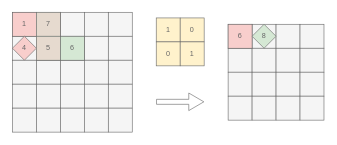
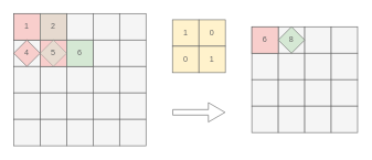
  <mxCell id="0" />
  <mxCell id="1" parent="0" />
  <mxCell id="2" value="" style="whiteSpace=wrap;html=1;aspect=fixed;fillColor=#f5f5f5;fontColor=#666666;strokeColor=#666666;" vertex="1" parent="1"><mxGeometry x="20" y="20" width="40" height="40" as="geometry" /></mxCell>
  <mxCell id="3" value="" style="whiteSpace=wrap;html=1;aspect=fixed;fillColor=#f5f5f5;fontColor=#666666;strokeColor=#666666;" vertex="1" parent="1"><mxGeometry x="60" y="20" width="40" height="40" as="geometry" /></mxCell>
  <mxCell id="4" value="" style="whiteSpace=wrap;html=1;aspect=fixed;fillColor=#f5f5f5;fontColor=#666666;strokeColor=#666666;" vertex="1" parent="1"><mxGeometry x="100" y="20" width="40" height="40" as="geometry" /></mxCell>
  <mxCell id="5" value="" style="whiteSpace=wrap;html=1;aspect=fixed;fillColor=#f5f5f5;fontColor=#666666;strokeColor=#666666;" vertex="1" parent="1"><mxGeometry x="140" y="20" width="40" height="40" as="geometry" /></mxCell>
  <mxCell id="6" value="" style="whiteSpace=wrap;html=1;aspect=fixed;fillColor=#f5f5f5;fontColor=#666666;strokeColor=#666666;" vertex="1" parent="1"><mxGeometry x="180" y="20" width="40" height="40" as="geometry" /></mxCell>
  <mxCell id="7" value="" style="whiteSpace=wrap;html=1;aspect=fixed;fillColor=#f5f5f5;fontColor=#666666;strokeColor=#666666;" vertex="1" parent="1"><mxGeometry x="20" y="60" width="40" height="40" as="geometry" /></mxCell>
  <mxCell id="8" value="" style="whiteSpace=wrap;html=1;aspect=fixed;fillColor=#f5f5f5;fontColor=#666666;strokeColor=#666666;" vertex="1" parent="1"><mxGeometry x="60" y="60" width="40" height="40" as="geometry" /></mxCell>
  <mxCell id="9" value="" style="whiteSpace=wrap;html=1;aspect=fixed;fillColor=#f5f5f5;fontColor=#666666;strokeColor=#666666;" vertex="1" parent="1"><mxGeometry x="100" y="60" width="40" height="40" as="geometry" /></mxCell>
  <mxCell id="10" value="" style="whiteSpace=wrap;html=1;aspect=fixed;fillColor=#f5f5f5;fontColor=#666666;strokeColor=#666666;" vertex="1" parent="1"><mxGeometry x="140" y="60" width="40" height="40" as="geometry" /></mxCell>
  <mxCell id="11" value="" style="whiteSpace=wrap;html=1;aspect=fixed;fillColor=#f5f5f5;fontColor=#666666;strokeColor=#666666;" vertex="1" parent="1"><mxGeometry x="180" y="60" width="40" height="40" as="geometry" /></mxCell>
  <mxCell id="12" value="" style="whiteSpace=wrap;html=1;aspect=fixed;fillColor=#f5f5f5;fontColor=#666666;strokeColor=#666666;" vertex="1" parent="1"><mxGeometry x="20" y="100" width="40" height="40" as="geometry" /></mxCell>
  <mxCell id="13" value="" style="whiteSpace=wrap;html=1;aspect=fixed;fillColor=#f5f5f5;fontColor=#666666;strokeColor=#666666;" vertex="1" parent="1"><mxGeometry x="60" y="100" width="40" height="40" as="geometry" /></mxCell>
  <mxCell id="14" value="" style="whiteSpace=wrap;html=1;aspect=fixed;fillColor=#f5f5f5;fontColor=#666666;strokeColor=#666666;" vertex="1" parent="1"><mxGeometry x="100" y="100" width="40" height="40" as="geometry" /></mxCell>
  <mxCell id="15" value="" style="whiteSpace=wrap;html=1;aspect=fixed;fillColor=#f5f5f5;fontColor=#666666;strokeColor=#666666;" vertex="1" parent="1"><mxGeometry x="140" y="100" width="40" height="40" as="geometry" /></mxCell>
  <mxCell id="16" value="" style="whiteSpace=wrap;html=1;aspect=fixed;fillColor=#f5f5f5;fontColor=#666666;strokeColor=#666666;" vertex="1" parent="1"><mxGeometry x="180" y="100" width="40" height="40" as="geometry" /></mxCell>
  <mxCell id="17" value="" style="whiteSpace=wrap;html=1;aspect=fixed;fillColor=#f5f5f5;fontColor=#666666;strokeColor=#666666;" vertex="1" parent="1"><mxGeometry x="20" y="140" width="40" height="40" as="geometry" /></mxCell>
  <mxCell id="18" value="" style="whiteSpace=wrap;html=1;aspect=fixed;fillColor=#f5f5f5;fontColor=#666666;strokeColor=#666666;" vertex="1" parent="1"><mxGeometry x="60" y="140" width="40" height="40" as="geometry" /></mxCell>
  <mxCell id="19" value="" style="whiteSpace=wrap;html=1;aspect=fixed;fillColor=#f5f5f5;fontColor=#666666;strokeColor=#666666;" vertex="1" parent="1"><mxGeometry x="100" y="140" width="40" height="40" as="geometry" /></mxCell>
  <mxCell id="20" value="" style="whiteSpace=wrap;html=1;aspect=fixed;fillColor=#f5f5f5;fontColor=#666666;strokeColor=#666666;" vertex="1" parent="1"><mxGeometry x="140" y="140" width="40" height="40" as="geometry" /></mxCell>
  <mxCell id="21" value="" style="whiteSpace=wrap;html=1;aspect=fixed;fillColor=#f5f5f5;fontColor=#666666;strokeColor=#666666;" vertex="1" parent="1"><mxGeometry x="180" y="140" width="40" height="40" as="geometry" /></mxCell>
  <mxCell id="22" value="" style="whiteSpace=wrap;html=1;aspect=fixed;fillColor=#f5f5f5;fontColor=#666666;strokeColor=#666666;" vertex="1" parent="1"><mxGeometry x="20" y="180" width="40" height="40" as="geometry" /></mxCell>
  <mxCell id="23" value="" style="whiteSpace=wrap;html=1;aspect=fixed;fillColor=#f5f5f5;fontColor=#666666;strokeColor=#666666;" vertex="1" parent="1"><mxGeometry x="60" y="180" width="40" height="40" as="geometry" /></mxCell>
  <mxCell id="24" value="" style="whiteSpace=wrap;html=1;aspect=fixed;fillColor=#f5f5f5;fontColor=#666666;strokeColor=#666666;" vertex="1" parent="1"><mxGeometry x="100" y="180" width="40" height="40" as="geometry" /></mxCell>
  <mxCell id="25" value="" style="whiteSpace=wrap;html=1;aspect=fixed;fillColor=#f5f5f5;fontColor=#666666;strokeColor=#666666;" vertex="1" parent="1"><mxGeometry x="140" y="180" width="40" height="40" as="geometry" /></mxCell>
  <mxCell id="26" value="" style="whiteSpace=wrap;html=1;aspect=fixed;fillColor=#f5f5f5;fontColor=#666666;strokeColor=#666666;" vertex="1" parent="1"><mxGeometry x="180" y="180" width="40" height="40" as="geometry" /></mxCell>
  <mxCell id="27" value="1" style="whiteSpace=wrap;html=1;aspect=fixed;fillColor=#f8cecc;strokeColor=#666666;fontColor=#666666;" vertex="1" parent="1"><mxGeometry x="20" y="20" width="40" height="40" as="geometry" /></mxCell>
  <mxCell id="28" value="" style="whiteSpace=wrap;html=1;aspect=fixed;fillColor=#f8cecc;strokeColor=#666666;fontColor=#666666;" vertex="1" parent="1"><mxGeometry x="60" y="20" width="40" height="40" as="geometry" /></mxCell>
  <mxCell id="29" value="4" style="rhombus;whiteSpace=wrap;html=1;aspect=fixed;fillColor=#f8cecc;strokeColor=#666666;fontColor=#666666;" vertex="1" parent="1"><mxGeometry x="20" y="60" width="40" height="40" as="geometry" /></mxCell>
  <mxCell id="30" value="" style="whiteSpace=wrap;html=1;aspect=fixed;fillColor=#f8cecc;strokeColor=#666666;fontColor=#666666;" vertex="1" parent="1"><mxGeometry x="60" y="60" width="40" height="40" as="geometry" /></mxCell>
- <mxCell id="31" value="7" style="whiteSpace=wrap;html=1;aspect=fixed;fillColor=#d5e8d4;strokeColor=#666666;opacity=50;fontColor=#666666;" vertex="1" parent="1"><mxGeometry x="60" y="20" width="40" height="40" as="geometry" /></mxCell>
- <mxCell id="32" value="5" style="whiteSpace=wrap;html=1;aspect=fixed;fillColor=#d5e8d4;strokeColor=#666666;opacity=50;fontColor=#666666;" vertex="1" parent="1"><mxGeometry x="60" y="60" width="40" height="40" as="geometry" /></mxCell>
+ <mxCell id="31" value="2" style="whiteSpace=wrap;html=1;aspect=fixed;fillColor=#d5e8d4;strokeColor=#666666;opacity=50;fontColor=#666666;" vertex="1" parent="1"><mxGeometry x="60" y="20" width="40" height="40" as="geometry" /></mxCell>
+ <mxCell id="32" value="5" style="rhombus;whiteSpace=wrap;html=1;aspect=fixed;fillColor=#d5e8d4;strokeColor=#666666;opacity=50;fontColor=#666666;" vertex="1" parent="1"><mxGeometry x="60" y="60" width="40" height="40" as="geometry" /></mxCell>
  <mxCell id="33" value="6" style="whiteSpace=wrap;html=1;aspect=fixed;fillColor=#d5e8d4;strokeColor=#666666;fontColor=#666666;" vertex="1" parent="1"><mxGeometry x="100" y="60" width="40" height="40" as="geometry" /></mxCell>
  <mxCell id="34" value="" style="shape=flexArrow;endArrow=classic;html=1;rounded=0;width=8.333;endSize=8.058;strokeColor=#666666;fontColor=#666666;" edge="1" parent="1"><mxGeometry width="50" height="50" relative="1" as="geometry"><mxPoint x="260" y="169.43" as="sourcePoint" /><mxPoint x="340" y="169.43" as="targetPoint" /></mxGeometry></mxCell>
  <mxCell id="35" value="1" style="whiteSpace=wrap;html=1;aspect=fixed;fillColor=#fff2cc;strokeColor=#666666;fontColor=#666666;" vertex="1" parent="1"><mxGeometry x="260" y="29.43" width="40" height="40" as="geometry" /></mxCell>
  <mxCell id="36" value="0" style="whiteSpace=wrap;html=1;aspect=fixed;fillColor=#fff2cc;strokeColor=#666666;fontColor=#666666;" vertex="1" parent="1"><mxGeometry x="300" y="29.43" width="40" height="40" as="geometry" /></mxCell>
  <mxCell id="37" value="0" style="whiteSpace=wrap;html=1;aspect=fixed;fillColor=#fff2cc;strokeColor=#666666;fontColor=#666666;" vertex="1" parent="1"><mxGeometry x="260" y="69.43" width="40" height="40" as="geometry" /></mxCell>
  <mxCell id="38" value="1" style="whiteSpace=wrap;html=1;aspect=fixed;fillColor=#fff2cc;strokeColor=#666666;fontColor=#666666;" vertex="1" parent="1"><mxGeometry x="300" y="69.43" width="40" height="40" as="geometry" /></mxCell>
  <mxCell id="39" value="" style="whiteSpace=wrap;html=1;aspect=fixed;fillColor=#f5f5f5;fontColor=#666666;strokeColor=#666666;" vertex="1" parent="1"><mxGeometry x="380" y="40" width="40" height="40" as="geometry" /></mxCell>
  <mxCell id="40" value="" style="whiteSpace=wrap;html=1;aspect=fixed;fillColor=#f5f5f5;fontColor=#666666;strokeColor=#666666;" vertex="1" parent="1"><mxGeometry x="420" y="40" width="40" height="40" as="geometry" /></mxCell>
  <mxCell id="41" value="" style="whiteSpace=wrap;html=1;aspect=fixed;fillColor=#f5f5f5;fontColor=#666666;strokeColor=#666666;" vertex="1" parent="1"><mxGeometry x="460" y="40" width="40" height="40" as="geometry" /></mxCell>
  <mxCell id="42" value="" style="whiteSpace=wrap;html=1;aspect=fixed;fillColor=#f5f5f5;fontColor=#666666;strokeColor=#666666;" vertex="1" parent="1"><mxGeometry x="500" y="40" width="40" height="40" as="geometry" /></mxCell>
  <mxCell id="43" value="" style="whiteSpace=wrap;html=1;aspect=fixed;fillColor=#f5f5f5;fontColor=#666666;strokeColor=#666666;" vertex="1" parent="1"><mxGeometry x="380" y="80" width="40" height="40" as="geometry" /></mxCell>
  <mxCell id="44" value="" style="whiteSpace=wrap;html=1;aspect=fixed;fillColor=#f5f5f5;fontColor=#666666;strokeColor=#666666;" vertex="1" parent="1"><mxGeometry x="420" y="80" width="40" height="40" as="geometry" /></mxCell>
  <mxCell id="45" value="" style="whiteSpace=wrap;html=1;aspect=fixed;fillColor=#f5f5f5;fontColor=#666666;strokeColor=#666666;" vertex="1" parent="1"><mxGeometry x="460" y="80" width="40" height="40" as="geometry" /></mxCell>
  <mxCell id="46" value="" style="whiteSpace=wrap;html=1;aspect=fixed;fillColor=#f5f5f5;fontColor=#666666;strokeColor=#666666;" vertex="1" parent="1"><mxGeometry x="500" y="80" width="40" height="40" as="geometry" /></mxCell>
  <mxCell id="47" value="" style="whiteSpace=wrap;html=1;aspect=fixed;fillColor=#f5f5f5;fontColor=#666666;strokeColor=#666666;" vertex="1" parent="1"><mxGeometry x="380" y="120" width="40" height="40" as="geometry" /></mxCell>
  <mxCell id="48" value="" style="whiteSpace=wrap;html=1;aspect=fixed;fillColor=#f5f5f5;fontColor=#666666;strokeColor=#666666;" vertex="1" parent="1"><mxGeometry x="420" y="120" width="40" height="40" as="geometry" /></mxCell>
  <mxCell id="49" value="" style="whiteSpace=wrap;html=1;aspect=fixed;fillColor=#f5f5f5;fontColor=#666666;strokeColor=#666666;" vertex="1" parent="1"><mxGeometry x="460" y="120" width="40" height="40" as="geometry" /></mxCell>
  <mxCell id="50" value="" style="whiteSpace=wrap;html=1;aspect=fixed;fillColor=#f5f5f5;fontColor=#666666;strokeColor=#666666;" vertex="1" parent="1"><mxGeometry x="500" y="120" width="40" height="40" as="geometry" /></mxCell>
  <mxCell id="51" value="" style="whiteSpace=wrap;html=1;aspect=fixed;fillColor=#f5f5f5;fontColor=#666666;strokeColor=#666666;" vertex="1" parent="1"><mxGeometry x="380" y="160" width="40" height="40" as="geometry" /></mxCell>
  <mxCell id="52" value="" style="whiteSpace=wrap;html=1;aspect=fixed;fillColor=#f5f5f5;fontColor=#666666;strokeColor=#666666;" vertex="1" parent="1"><mxGeometry x="420" y="160" width="40" height="40" as="geometry" /></mxCell>
  <mxCell id="53" value="" style="whiteSpace=wrap;html=1;aspect=fixed;fillColor=#f5f5f5;fontColor=#666666;strokeColor=#666666;" vertex="1" parent="1"><mxGeometry x="460" y="160" width="40" height="40" as="geometry" /></mxCell>
  <mxCell id="54" value="" style="whiteSpace=wrap;html=1;aspect=fixed;fillColor=#f5f5f5;fontColor=#666666;strokeColor=#666666;" vertex="1" parent="1"><mxGeometry x="500" y="160" width="40" height="40" as="geometry" /></mxCell>
  <mxCell id="55" value="6" style="whiteSpace=wrap;html=1;aspect=fixed;fillColor=#f8cecc;strokeColor=#666666;fontColor=#666666;" vertex="1" parent="1"><mxGeometry x="380" y="40" width="40" height="40" as="geometry" /></mxCell>
  <mxCell id="56" value="8" style="rhombus;whiteSpace=wrap;html=1;aspect=fixed;fillColor=#d5e8d4;strokeColor=#666666;fontColor=#666666;" vertex="1" parent="1"><mxGeometry x="420" y="40" width="40" height="40" as="geometry" /></mxCell>
